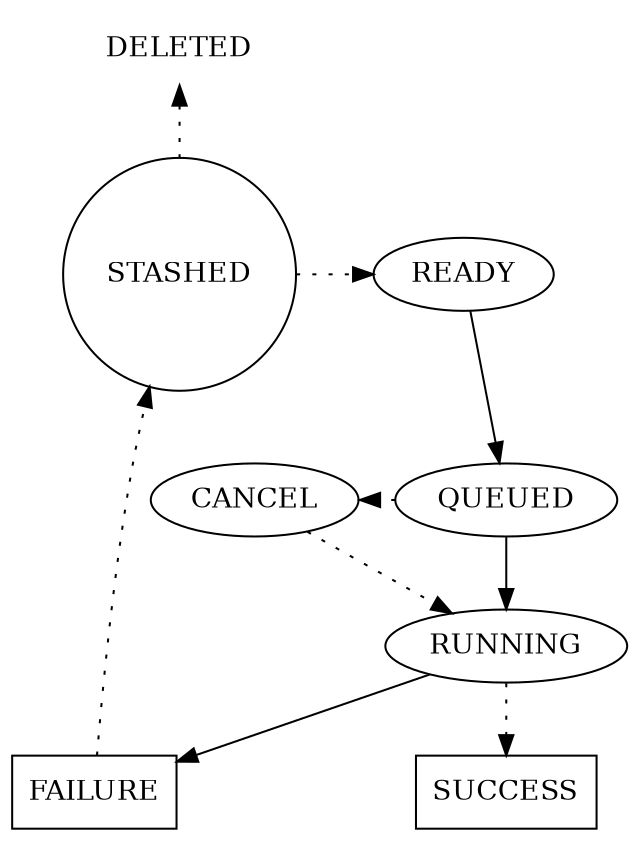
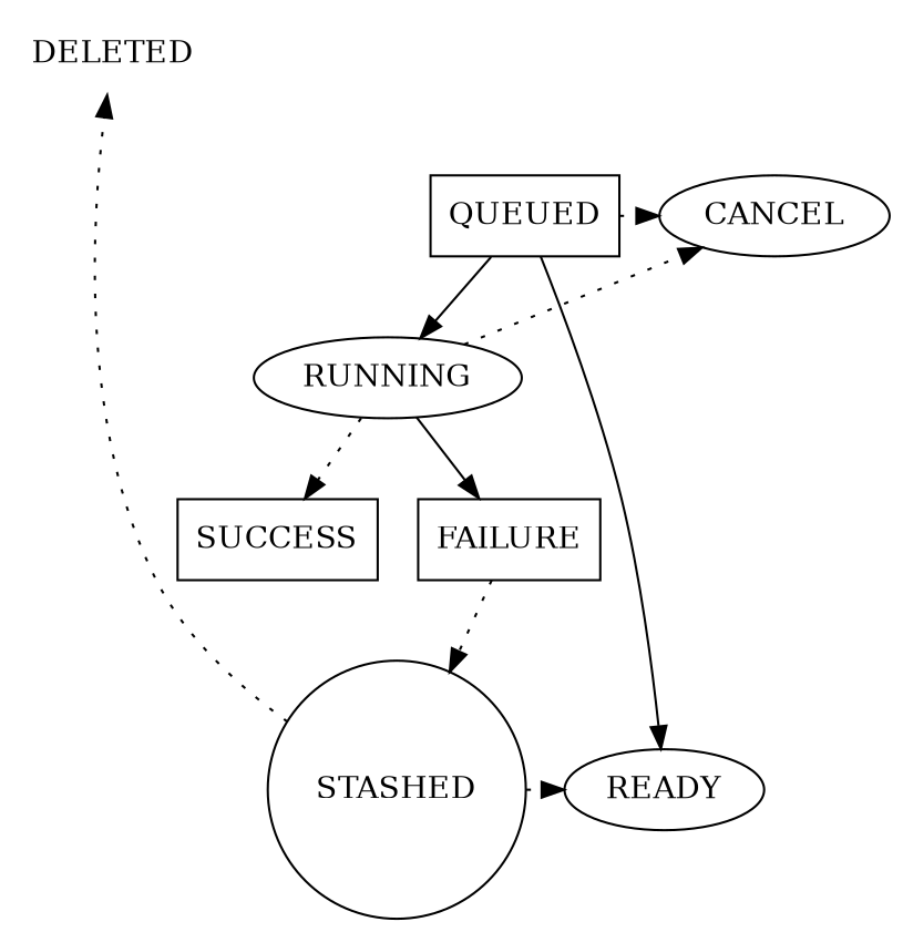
  digraph {
    node [shape=ellipse]
    edge [style=dotted]
    DELETED [shape=plaintext]
    STASHED [shape=circle]
    READY
    CANCEL
-   QUEUED
+   QUEUED [shape=box]
    SUCCESS [shape=box]
    FAILURE [shape=box]
    RUNNING
    subgraph sub_1 {
      rank=source
      DELETED
    }
    subgraph sub_2 {
      rank=same
      STASHED
      READY
    }
    subgraph sub_3 {
      rank=same
      CANCEL
      QUEUED
    }
    subgraph sub_4 {
      rank=same
      SUCCESS
      FAILURE
    }
    STASHED -> DELETED
    STASHED -> READY
-   READY -> QUEUED [style=solid]
+   QUEUED -> READY [style=solid]
    QUEUED -> CANCEL [constraint=false]
    QUEUED -> RUNNING [style=solid]
    FAILURE -> STASHED
-   CANCEL -> RUNNING [constraint=false]
+   RUNNING -> CANCEL [constraint=false]
    RUNNING -> SUCCESS
    RUNNING -> FAILURE [constraint=false style=solid]
  }
